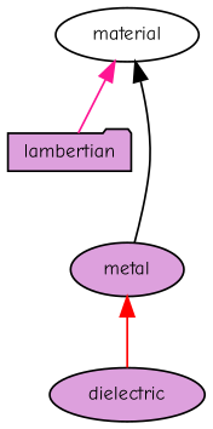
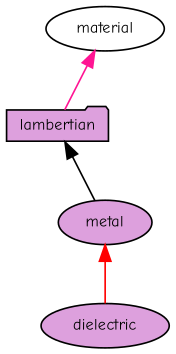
  digraph {
    fontname="Comic Neue"
    node [color=black fillcolor=plum fontname="Comic Neue" fontsize=10 shape=ellipse style=filled]
    edge [dir=back fontname="Comic Neue" fontsize=10 labelfontname=Helvetica labelfontsize=10 style=solid]
    n1 [fillcolor=white fontcolor=black height=0.2 label=material width=0.4]
    n2 [height=0.2 label=lambertian shape=folder width=0.4]
    n3 [height=0.2 label=metal width=0.4]
    n4 [height=0.2 label=dielectric width=0.4]
    n1 -> n2 [color=deeppink]
-   n1 -> n3 [color=black]
+   n2 -> n3 [color=black]
    n3 -> n4 [color=red]
  }
